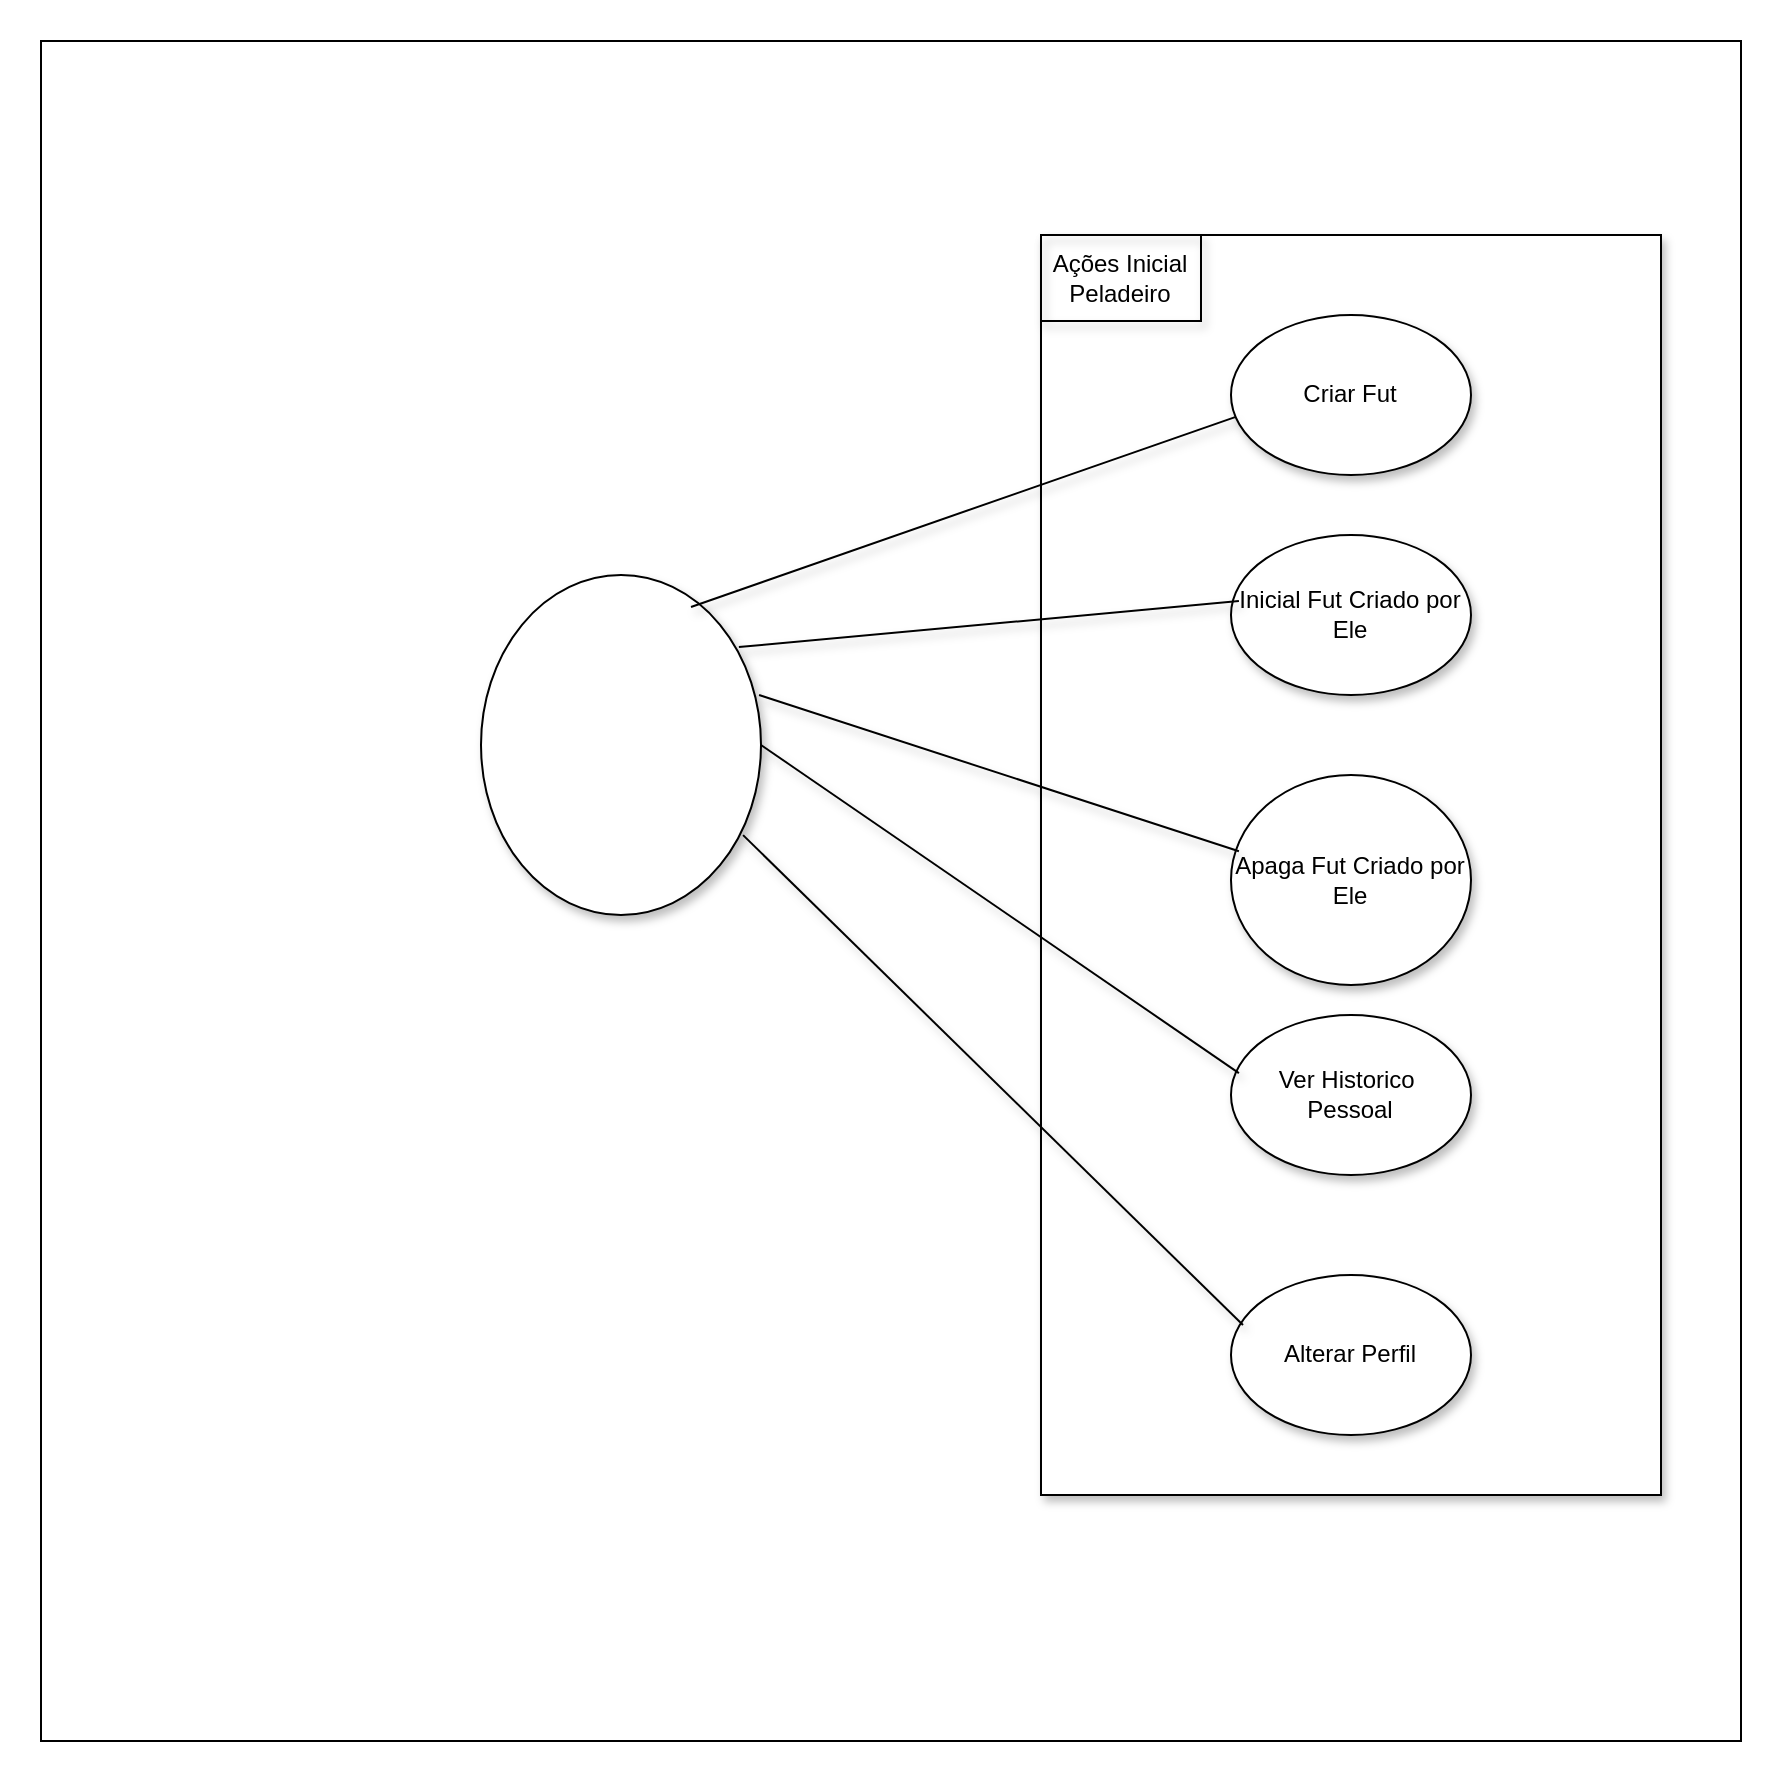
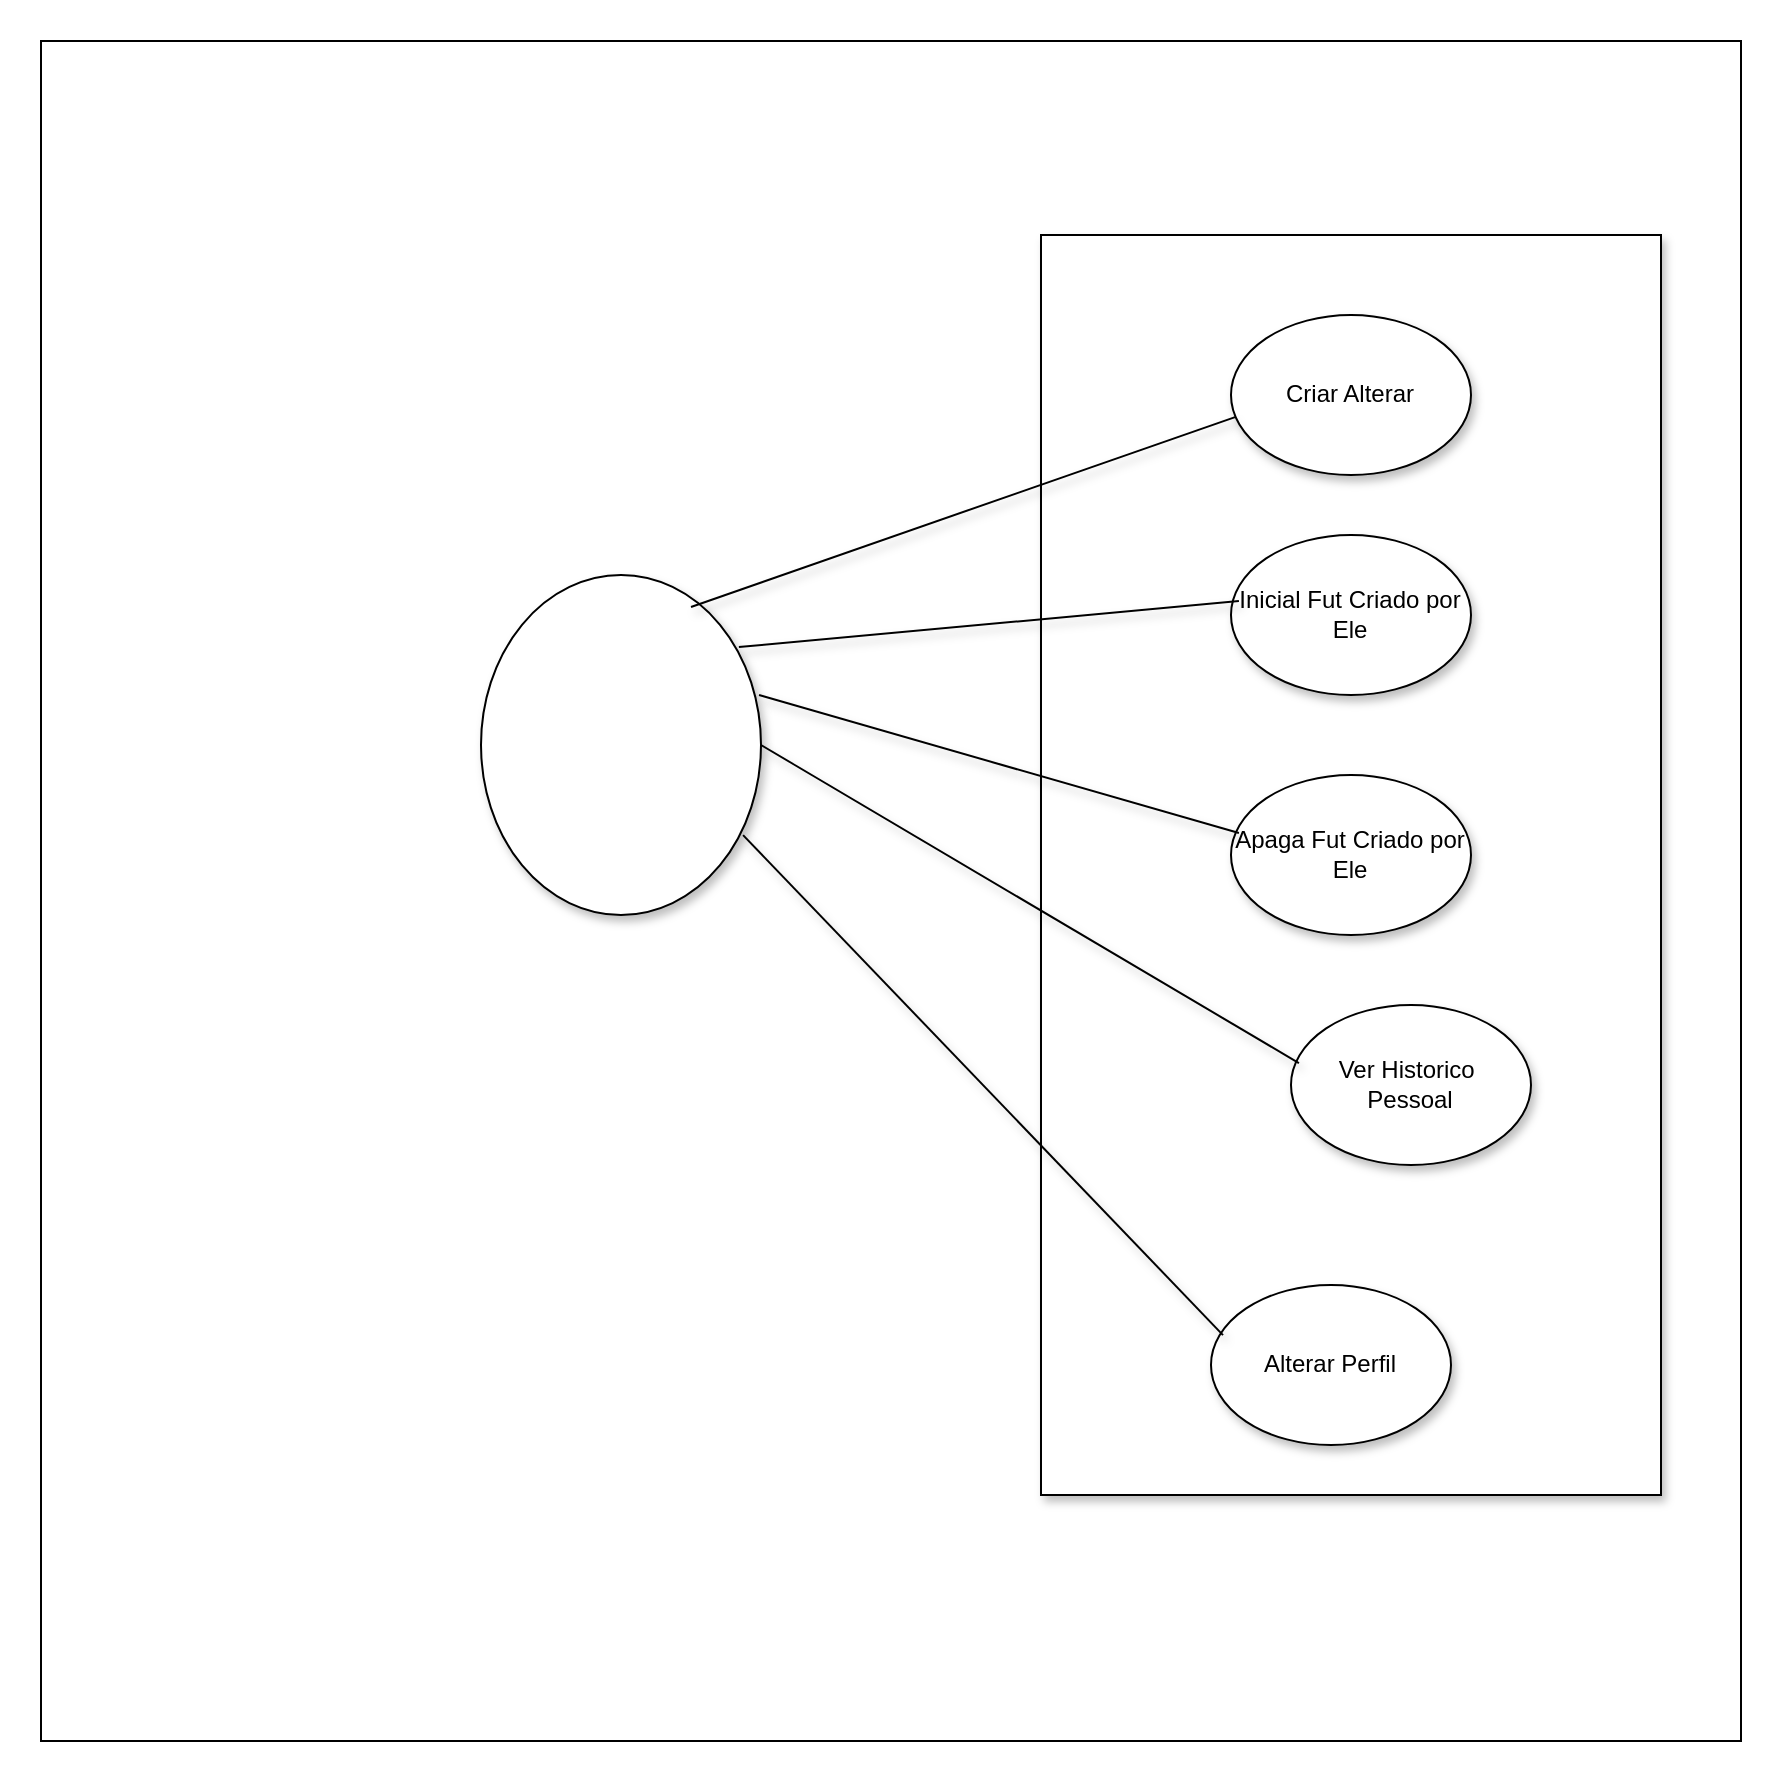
  <mxCell id="0" />
  <mxCell id="1" parent="0" />
  <mxCell id="2" value="" style="whiteSpace=wrap;html=1;aspect=fixed;" parent="1" vertex="1"><mxGeometry x="20" y="20" width="850" height="850" as="geometry" /></mxCell>
  <mxCell id="3" value="" style="ellipse;whiteSpace=wrap;html=1;direction=south;shadow=1;" parent="1" vertex="1"><mxGeometry x="240" y="287" width="140" height="170" as="geometry" /></mxCell>
  <mxCell id="4" value="" style="rounded=0;whiteSpace=wrap;html=1;direction=south;shadow=1;" parent="1" vertex="1"><mxGeometry x="520" y="117" width="310" height="630" as="geometry" /></mxCell>
- <mxCell id="5" value="Criar Fut" style="ellipse;whiteSpace=wrap;html=1;shadow=1;" parent="1" vertex="1"><mxGeometry x="615" y="157" width="120" height="80" as="geometry" /></mxCell>
+ <mxCell id="5" value="Criar Alterar" style="ellipse;whiteSpace=wrap;html=1;shadow=1;" parent="1" vertex="1"><mxGeometry x="615" y="157" width="120" height="80" as="geometry" /></mxCell>
  <mxCell id="6" value="Inicial Fut Criado por Ele" style="ellipse;whiteSpace=wrap;html=1;shadow=1;" parent="1" vertex="1"><mxGeometry x="615" y="267" width="120" height="80" as="geometry" /></mxCell>
- <mxCell id="7" value="Ver Historico&amp;nbsp;&lt;div&gt;Pessoal&lt;/div&gt;" style="ellipse;whiteSpace=wrap;html=1;shadow=1;" parent="1" vertex="1"><mxGeometry x="615" y="507" width="120" height="80" as="geometry" /></mxCell>
- <mxCell id="8" value="Alterar Perfil" style="ellipse;whiteSpace=wrap;html=1;shadow=1;" parent="1" vertex="1"><mxGeometry x="615" y="637" width="120" height="80" as="geometry" /></mxCell>
- <mxCell id="9" value="Apaga Fut Criado por Ele" style="ellipse;whiteSpace=wrap;html=1;shadow=1;" parent="1" vertex="1"><mxGeometry x="615" y="387" width="120" height="105" as="geometry" /></mxCell>
+ <mxCell id="7" value="Ver Historico&amp;nbsp;&lt;div&gt;Pessoal&lt;/div&gt;" style="ellipse;whiteSpace=wrap;html=1;shadow=1;" parent="1" vertex="1"><mxGeometry x="645" y="502" width="120" height="80" as="geometry" /></mxCell>
+ <mxCell id="8" value="Alterar Perfil" style="ellipse;whiteSpace=wrap;html=1;shadow=1;" parent="1" vertex="1"><mxGeometry x="605" y="642" width="120" height="80" as="geometry" /></mxCell>
+ <mxCell id="9" value="Apaga Fut Criado por Ele" style="ellipse;whiteSpace=wrap;html=1;shadow=1;" parent="1" vertex="1"><mxGeometry x="615" y="387" width="120" height="80" as="geometry" /></mxCell>
  <mxCell id="10" value="" style="endArrow=none;html=1;entryX=0.017;entryY=0.638;entryDx=0;entryDy=0;entryPerimeter=0;exitX=0.094;exitY=0.25;exitDx=0;exitDy=0;exitPerimeter=0;shadow=1;" parent="1" source="3" target="5" edge="1"><mxGeometry width="50" height="50" relative="1" as="geometry"><mxPoint x="600" y="307" as="sourcePoint" /><mxPoint x="650" y="257" as="targetPoint" /></mxGeometry></mxCell>
  <mxCell id="11" value="" style="endArrow=none;html=1;entryX=0.033;entryY=0.413;entryDx=0;entryDy=0;entryPerimeter=0;exitX=0.212;exitY=0.079;exitDx=0;exitDy=0;exitPerimeter=0;shadow=1;" parent="1" source="3" target="6" edge="1"><mxGeometry width="50" height="50" relative="1" as="geometry"><mxPoint x="355" y="313" as="sourcePoint" /><mxPoint x="627" y="218" as="targetPoint" /></mxGeometry></mxCell>
  <mxCell id="12" value="" style="endArrow=none;html=1;entryX=0.033;entryY=0.363;entryDx=0;entryDy=0;entryPerimeter=0;exitX=0.353;exitY=0.007;exitDx=0;exitDy=0;exitPerimeter=0;shadow=1;" parent="1" source="3" target="9" edge="1"><mxGeometry width="50" height="50" relative="1" as="geometry"><mxPoint x="379" y="333" as="sourcePoint" /><mxPoint x="629" y="310" as="targetPoint" /></mxGeometry></mxCell>
  <mxCell id="13" value="" style="endArrow=none;html=1;entryX=0.033;entryY=0.363;entryDx=0;entryDy=0;entryPerimeter=0;exitX=0.5;exitY=0;exitDx=0;exitDy=0;shadow=1;" parent="1" source="3" target="7" edge="1"><mxGeometry width="50" height="50" relative="1" as="geometry"><mxPoint x="389" y="357" as="sourcePoint" /><mxPoint x="629" y="426" as="targetPoint" /></mxGeometry></mxCell>
  <mxCell id="14" value="" style="endArrow=none;html=1;entryX=0.05;entryY=0.313;entryDx=0;entryDy=0;entryPerimeter=0;exitX=0.765;exitY=0.064;exitDx=0;exitDy=0;exitPerimeter=0;shadow=1;" parent="1" source="3" target="8" edge="1"><mxGeometry width="50" height="50" relative="1" as="geometry"><mxPoint x="390" y="382" as="sourcePoint" /><mxPoint x="629" y="546" as="targetPoint" /></mxGeometry></mxCell>
- <mxCell id="15" value="Ações Inicial Peladeiro" style="text;html=1;align=center;verticalAlign=middle;whiteSpace=wrap;rounded=0;shadow=1;strokeColor=default;" parent="1" vertex="1"><mxGeometry x="520" y="117" width="80" height="43" as="geometry" /></mxCell>
